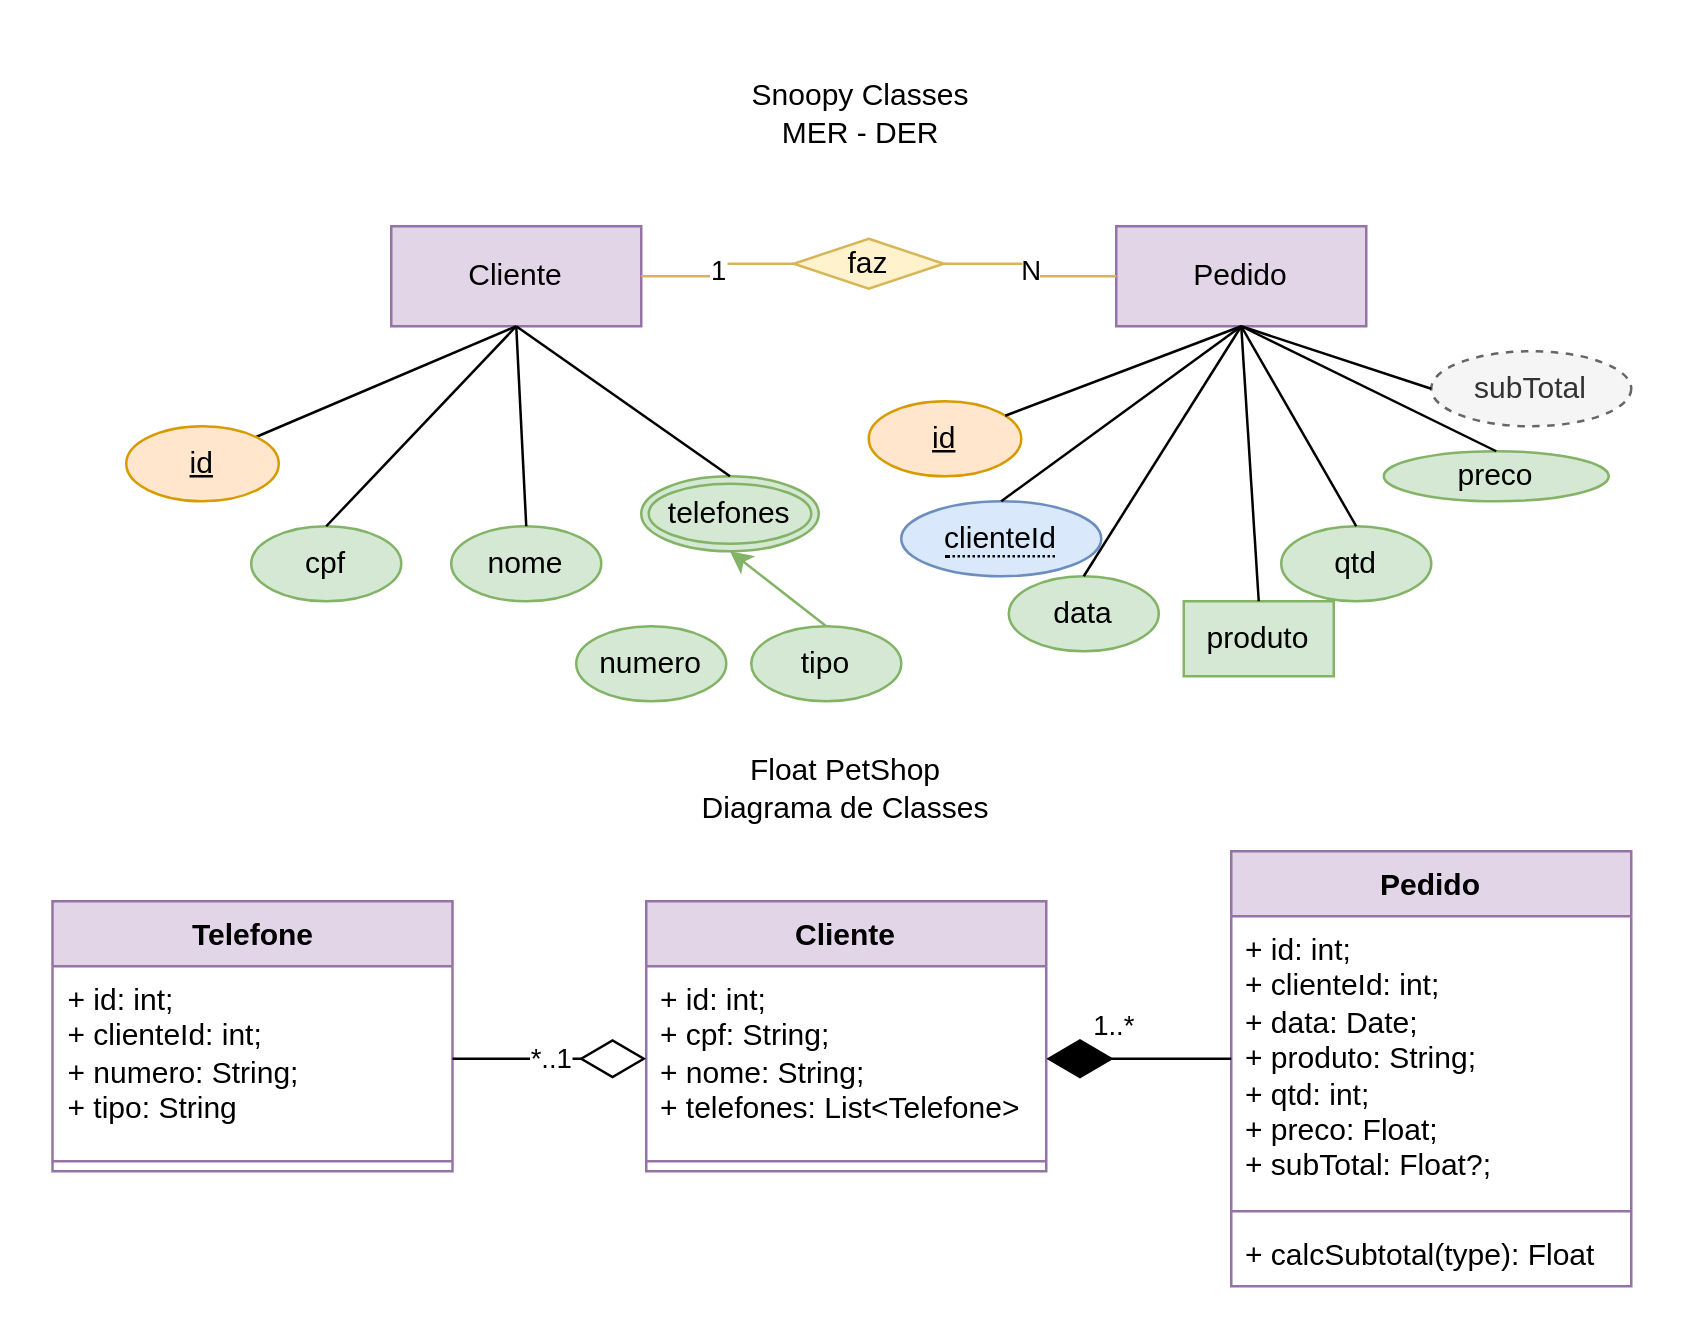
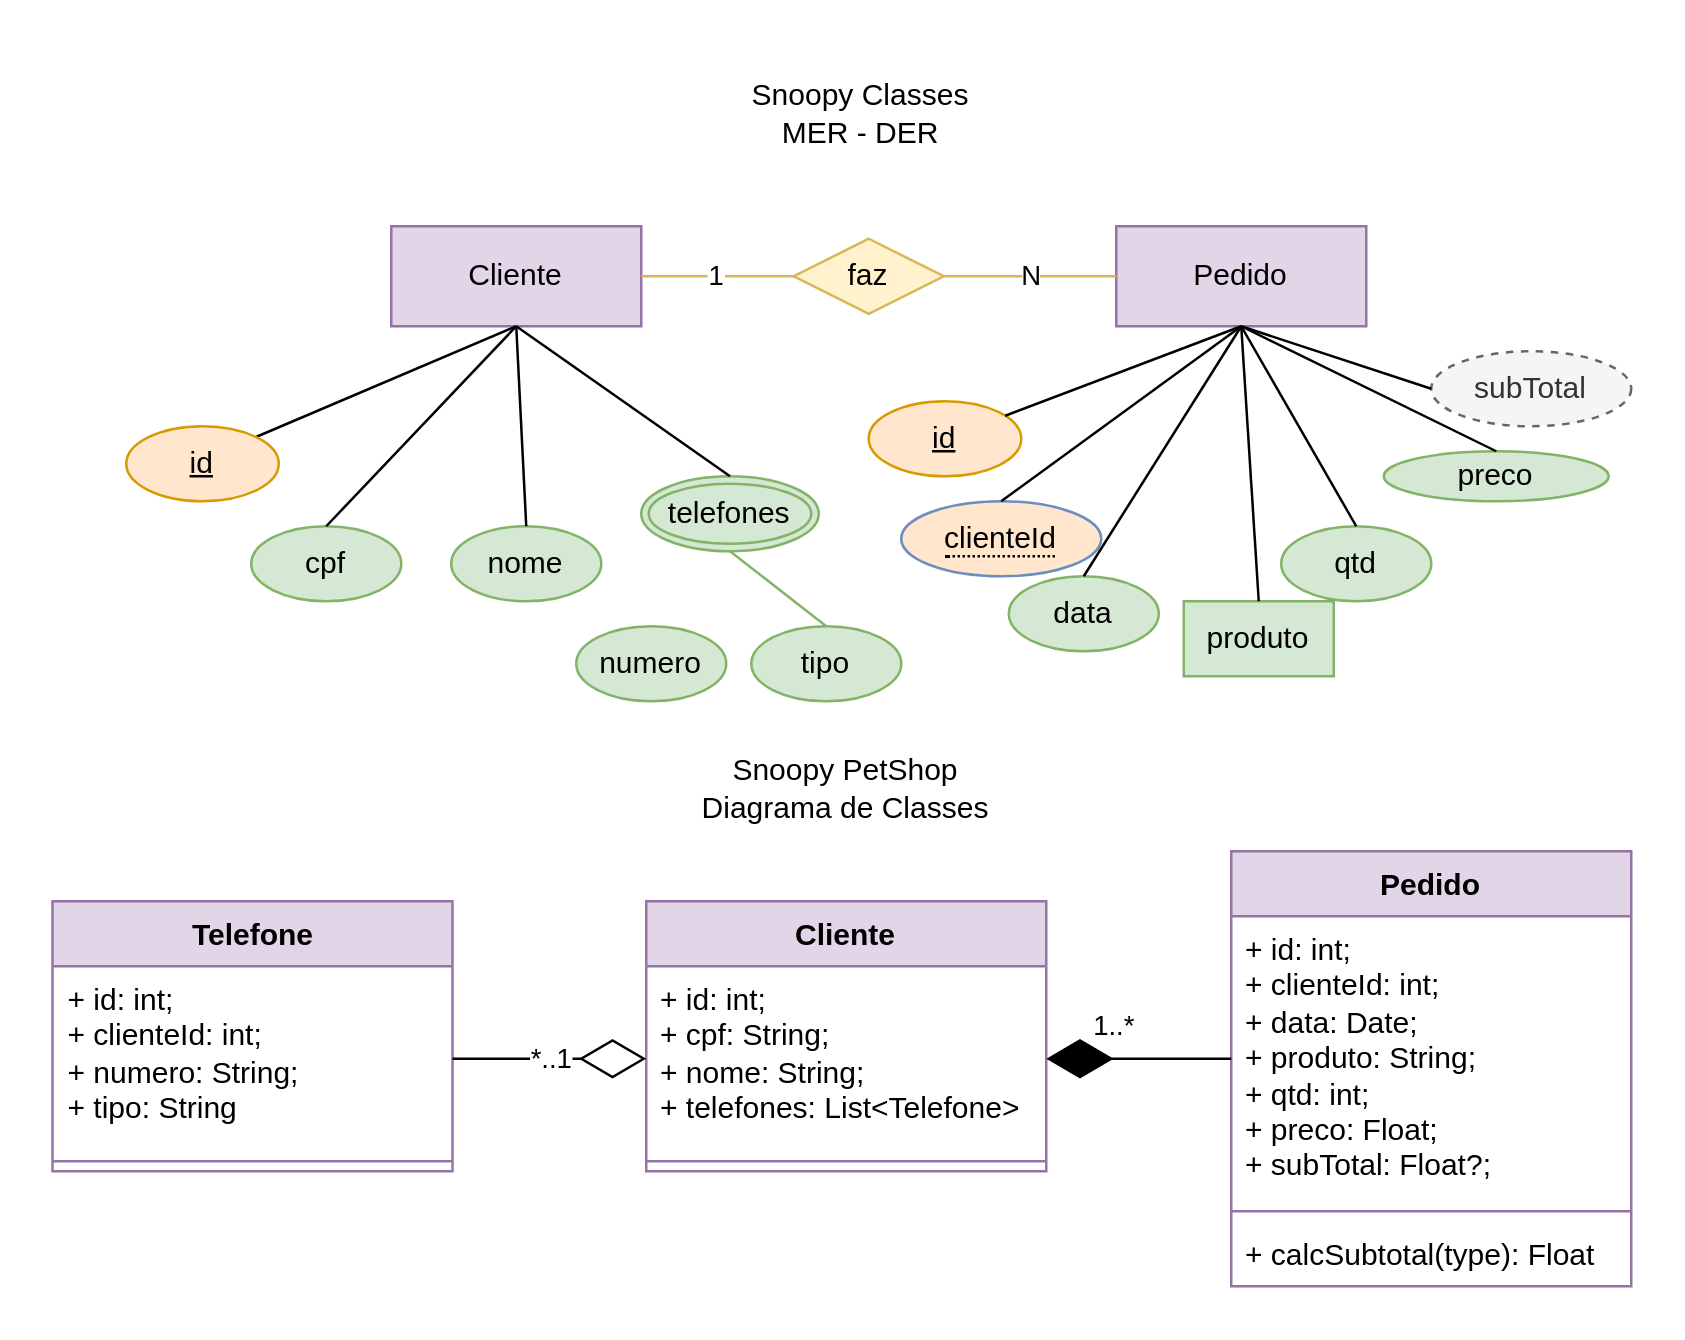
  <mxCell id="0" />
  <mxCell id="1" parent="0" />
  <mxCell id="2" value="Snoopy Classes&lt;div&gt;MER - DER&lt;/div&gt;" style="text;html=1;align=center;verticalAlign=middle;whiteSpace=wrap;rounded=0;" parent="1" vertex="1"><mxGeometry x="279" y="20" width="130" height="50" as="geometry" /></mxCell>
- <mxCell id="3" value="Float PetShop&lt;div&gt;Diagrama de Classes&lt;/div&gt;" style="text;html=1;align=center;verticalAlign=middle;whiteSpace=wrap;rounded=0;" parent="1" vertex="1"><mxGeometry x="273" y="290" width="130" height="50" as="geometry" /></mxCell>
+ <mxCell id="3" value="Snoopy PetShop&lt;div&gt;Diagrama de Classes&lt;/div&gt;" style="text;html=1;align=center;verticalAlign=middle;whiteSpace=wrap;rounded=0;" parent="1" vertex="1"><mxGeometry x="273" y="290" width="130" height="50" as="geometry" /></mxCell>
  <mxCell id="4" value="Cliente" style="whiteSpace=wrap;html=1;align=center;fillColor=#e1d5e7;strokeColor=#9673a6;" parent="1" vertex="1"><mxGeometry x="156" y="90" width="100" height="40" as="geometry" /></mxCell>
  <mxCell id="5" value="Pedido" style="whiteSpace=wrap;html=1;align=center;fillColor=#e1d5e7;strokeColor=#9673a6;" parent="1" vertex="1"><mxGeometry x="446" y="90" width="100" height="40" as="geometry" /></mxCell>
  <mxCell id="6" value="Cliente" style="swimlane;fontStyle=1;align=center;verticalAlign=top;childLayout=stackLayout;horizontal=1;startSize=26;horizontalStack=0;resizeParent=1;resizeParentMax=0;resizeLast=0;collapsible=1;marginBottom=0;whiteSpace=wrap;html=1;fillColor=#e1d5e7;strokeColor=#9673a6;" parent="1" vertex="1"><mxGeometry x="258" y="360" width="160" height="108" as="geometry" /></mxCell>
  <mxCell id="7" value="+ id: int;&lt;div&gt;+ cpf: String;&lt;/div&gt;&lt;div&gt;+ nome: String;&lt;/div&gt;&lt;div&gt;+ telefones: List&amp;lt;Telefone&amp;gt;&lt;/div&gt;" style="text;strokeColor=none;fillColor=none;align=left;verticalAlign=top;spacingLeft=4;spacingRight=4;overflow=hidden;rotatable=0;points=[[0,0.5],[1,0.5]];portConstraint=eastwest;whiteSpace=wrap;html=1;" parent="6" vertex="1"><mxGeometry y="26" width="160" height="74" as="geometry" /></mxCell>
  <mxCell id="8" value="" style="line;strokeWidth=1;fillColor=none;align=left;verticalAlign=middle;spacingTop=-1;spacingLeft=3;spacingRight=3;rotatable=0;labelPosition=right;points=[];portConstraint=eastwest;strokeColor=inherit;" parent="6" vertex="1"><mxGeometry y="100" width="160" height="8" as="geometry" /></mxCell>
  <mxCell id="9" value="Pedido" style="swimlane;fontStyle=1;align=center;verticalAlign=top;childLayout=stackLayout;horizontal=1;startSize=26;horizontalStack=0;resizeParent=1;resizeParentMax=0;resizeLast=0;collapsible=1;marginBottom=0;whiteSpace=wrap;html=1;fillColor=#e1d5e7;strokeColor=#9673a6;" parent="1" vertex="1"><mxGeometry x="492" y="340" width="160" height="174" as="geometry" /></mxCell>
  <mxCell id="10" value="+ id: int;&lt;div&gt;+ clienteId: int;&lt;/div&gt;&lt;div&gt;+ data: Date;&lt;/div&gt;&lt;div&gt;+ produto: String;&lt;/div&gt;&lt;div&gt;+ qtd: int;&lt;/div&gt;&lt;div&gt;+ preco: Float;&lt;/div&gt;&lt;div&gt;+ subTotal: Float?;&lt;/div&gt;&lt;div&gt;&lt;br&gt;&lt;/div&gt;" style="text;strokeColor=none;fillColor=none;align=left;verticalAlign=top;spacingLeft=4;spacingRight=4;overflow=hidden;rotatable=0;points=[[0,0.5],[1,0.5]];portConstraint=eastwest;whiteSpace=wrap;html=1;" parent="9" vertex="1"><mxGeometry y="26" width="160" height="114" as="geometry" /></mxCell>
  <mxCell id="11" value="" style="line;strokeWidth=1;fillColor=none;align=left;verticalAlign=middle;spacingTop=-1;spacingLeft=3;spacingRight=3;rotatable=0;labelPosition=right;points=[];portConstraint=eastwest;strokeColor=inherit;" parent="9" vertex="1"><mxGeometry y="140" width="160" height="8" as="geometry" /></mxCell>
  <mxCell id="12" value="+ calcSubtotal(type): Float" style="text;strokeColor=none;fillColor=none;align=left;verticalAlign=top;spacingLeft=4;spacingRight=4;overflow=hidden;rotatable=0;points=[[0,0.5],[1,0.5]];portConstraint=eastwest;whiteSpace=wrap;html=1;" parent="9" vertex="1"><mxGeometry y="148" width="160" height="26" as="geometry" /></mxCell>
  <mxCell id="13" value="1..*" style="endArrow=diamondThin;endFill=1;endSize=24;html=1;rounded=0;exitX=0;exitY=0.5;exitDx=0;exitDy=0;entryX=1;entryY=0.5;entryDx=0;entryDy=0;" parent="1" source="10" target="7" edge="1"><mxGeometry x="0.261" y="-13" width="160" relative="1" as="geometry"><mxPoint x="289.5" y="260" as="sourcePoint" /><mxPoint x="449.5" y="260" as="targetPoint" /><mxPoint as="offset" /></mxGeometry></mxCell>
  <mxCell id="14" value="1" style="edgeStyle=orthogonalEdgeStyle;rounded=0;orthogonalLoop=1;jettySize=auto;html=1;exitX=0;exitY=0.5;exitDx=0;exitDy=0;entryX=1;entryY=0.5;entryDx=0;entryDy=0;endArrow=none;startFill=0;fillColor=#fff2cc;strokeColor=#d6b656;" parent="1" source="15" target="4" edge="1"><mxGeometry relative="1" as="geometry" /></mxCell>
- <mxCell id="15" value="faz" style="shape=rhombus;perimeter=rhombusPerimeter;whiteSpace=wrap;html=1;align=center;fillColor=#fff2cc;strokeColor=#d6b656;" parent="1" vertex="1"><mxGeometry x="317" y="95" width="60" height="20" as="geometry" /></mxCell>
+ <mxCell id="15" value="faz" style="shape=rhombus;perimeter=rhombusPerimeter;whiteSpace=wrap;html=1;align=center;fillColor=#fff2cc;strokeColor=#d6b656;" parent="1" vertex="1"><mxGeometry x="317" y="95" width="60" height="30" as="geometry" /></mxCell>
  <mxCell id="16" value="N" style="edgeStyle=orthogonalEdgeStyle;rounded=0;orthogonalLoop=1;jettySize=auto;html=1;exitX=1;exitY=0.5;exitDx=0;exitDy=0;entryX=0;entryY=0.5;entryDx=0;entryDy=0;endArrow=none;startFill=0;fillColor=#fff2cc;strokeColor=#d6b656;" parent="1" source="15" target="5" edge="1"><mxGeometry relative="1" as="geometry" /></mxCell>
  <mxCell id="17" value="nome" style="ellipse;whiteSpace=wrap;html=1;align=center;fillColor=#d5e8d4;strokeColor=#82b366;" parent="1" vertex="1"><mxGeometry x="180" y="210" width="60" height="30" as="geometry" /></mxCell>
  <mxCell id="18" style="rounded=0;orthogonalLoop=1;jettySize=auto;html=1;exitX=1;exitY=0;exitDx=0;exitDy=0;entryX=0.5;entryY=1;entryDx=0;entryDy=0;endArrow=none;startFill=0;" parent="1" source="19" target="4" edge="1"><mxGeometry relative="1" as="geometry" /></mxCell>
  <mxCell id="19" value="id" style="ellipse;whiteSpace=wrap;html=1;align=center;fontStyle=4;fillColor=#ffe6cc;strokeColor=#d79b00;" parent="1" vertex="1"><mxGeometry x="50" y="170" width="61" height="30" as="geometry" /></mxCell>
  <mxCell id="20" value="telefones" style="ellipse;shape=doubleEllipse;margin=3;whiteSpace=wrap;html=1;align=center;fillColor=#d5e8d4;strokeColor=#82b366;" parent="1" vertex="1"><mxGeometry x="256" y="190" width="71" height="30" as="geometry" /></mxCell>
  <mxCell id="21" value="cpf" style="ellipse;whiteSpace=wrap;html=1;align=center;fillColor=#d5e8d4;strokeColor=#82b366;" parent="1" vertex="1"><mxGeometry x="100" y="210" width="60" height="30" as="geometry" /></mxCell>
  <mxCell id="22" style="rounded=0;orthogonalLoop=1;jettySize=auto;html=1;exitX=0.5;exitY=0;exitDx=0;exitDy=0;entryX=0.5;entryY=1;entryDx=0;entryDy=0;endArrow=none;startFill=0;" parent="1" source="21" target="4" edge="1"><mxGeometry relative="1" as="geometry" /></mxCell>
  <mxCell id="23" style="rounded=0;orthogonalLoop=1;jettySize=auto;html=1;exitX=0.5;exitY=0;exitDx=0;exitDy=0;entryX=0.5;entryY=1;entryDx=0;entryDy=0;endArrow=none;startFill=0;" parent="1" source="17" target="4" edge="1"><mxGeometry relative="1" as="geometry" /></mxCell>
  <mxCell id="24" style="rounded=0;orthogonalLoop=1;jettySize=auto;html=1;exitX=0.5;exitY=0;exitDx=0;exitDy=0;entryX=0.5;entryY=1;entryDx=0;entryDy=0;endArrow=none;startFill=0;" parent="1" source="20" target="4" edge="1"><mxGeometry relative="1" as="geometry" /></mxCell>
  <mxCell id="25" value="data" style="ellipse;whiteSpace=wrap;html=1;align=center;fillColor=#d5e8d4;strokeColor=#82b366;" parent="1" vertex="1"><mxGeometry x="403" y="230" width="60" height="30" as="geometry" /></mxCell>
  <mxCell id="26" value="id" style="ellipse;whiteSpace=wrap;html=1;align=center;fontStyle=4;fillColor=#ffe6cc;strokeColor=#d79b00;" parent="1" vertex="1"><mxGeometry x="347" y="160" width="61" height="30" as="geometry" /></mxCell>
- <mxCell id="27" value="&lt;span style=&quot;border-bottom: 1px dotted&quot;&gt;clienteId&lt;/span&gt;" style="ellipse;whiteSpace=wrap;html=1;align=center;fillColor=#dae8fc;strokeColor=#6c8ebf;" parent="1" vertex="1"><mxGeometry x="360" y="200" width="80" height="30" as="geometry" /></mxCell>
+ <mxCell id="27" value="&lt;span style=&quot;border-bottom: 1px dotted&quot;&gt;clienteId&lt;/span&gt;" style="ellipse;whiteSpace=wrap;html=1;align=center;fillColor=#ffe6cc;strokeColor=#6c8ebf;" parent="1" vertex="1"><mxGeometry x="360" y="200" width="80" height="30" as="geometry" /></mxCell>
  <mxCell id="28" value="produto" style="whiteSpace=wrap;html=1;align=center;fillColor=#d5e8d4;strokeColor=#82b366;rounded=0;" parent="1" vertex="1"><mxGeometry x="473" y="240" width="60" height="30" as="geometry" /></mxCell>
  <mxCell id="29" value="qtd" style="ellipse;whiteSpace=wrap;html=1;align=center;fillColor=#d5e8d4;strokeColor=#82b366;" parent="1" vertex="1"><mxGeometry x="512" y="210" width="60" height="30" as="geometry" /></mxCell>
  <mxCell id="30" value="preco" style="ellipse;whiteSpace=wrap;html=1;align=center;fillColor=#d5e8d4;strokeColor=#82b366;" parent="1" vertex="1"><mxGeometry x="553" y="180" width="90" height="20" as="geometry" /></mxCell>
  <mxCell id="31" value="subTotal" style="ellipse;whiteSpace=wrap;html=1;align=center;dashed=1;fillColor=#f5f5f5;strokeColor=#666666;fontColor=#333333;" parent="1" vertex="1"><mxGeometry x="572" y="140" width="80" height="30" as="geometry" /></mxCell>
  <mxCell id="32" style="rounded=0;orthogonalLoop=1;jettySize=auto;html=1;entryX=0.5;entryY=1;entryDx=0;entryDy=0;endArrow=none;startFill=0;" parent="1" source="26" target="5" edge="1"><mxGeometry relative="1" as="geometry" /></mxCell>
  <mxCell id="33" style="rounded=0;orthogonalLoop=1;jettySize=auto;html=1;entryX=0.5;entryY=1;entryDx=0;entryDy=0;endArrow=none;startFill=0;exitX=0.5;exitY=0;exitDx=0;exitDy=0;" parent="1" source="27" target="5" edge="1"><mxGeometry relative="1" as="geometry" /></mxCell>
  <mxCell id="34" style="rounded=0;orthogonalLoop=1;jettySize=auto;html=1;entryX=0.5;entryY=1;entryDx=0;entryDy=0;endArrow=none;startFill=0;exitX=0.5;exitY=0;exitDx=0;exitDy=0;" parent="1" source="25" target="5" edge="1"><mxGeometry relative="1" as="geometry" /></mxCell>
  <mxCell id="35" style="rounded=0;orthogonalLoop=1;jettySize=auto;html=1;entryX=0.5;entryY=1;entryDx=0;entryDy=0;endArrow=none;startFill=0;exitX=0.5;exitY=0;exitDx=0;exitDy=0;" parent="1" source="28" target="5" edge="1"><mxGeometry relative="1" as="geometry" /></mxCell>
  <mxCell id="36" style="rounded=0;orthogonalLoop=1;jettySize=auto;html=1;entryX=0.5;entryY=1;entryDx=0;entryDy=0;endArrow=none;startFill=0;exitX=0.5;exitY=0;exitDx=0;exitDy=0;" parent="1" source="29" target="5" edge="1"><mxGeometry relative="1" as="geometry" /></mxCell>
  <mxCell id="37" style="rounded=0;orthogonalLoop=1;jettySize=auto;html=1;entryX=0.5;entryY=1;entryDx=0;entryDy=0;endArrow=none;startFill=0;exitX=0.5;exitY=0;exitDx=0;exitDy=0;" parent="1" source="30" target="5" edge="1"><mxGeometry relative="1" as="geometry" /></mxCell>
  <mxCell id="38" style="rounded=0;orthogonalLoop=1;jettySize=auto;html=1;entryX=0.5;entryY=1;entryDx=0;entryDy=0;endArrow=none;startFill=0;exitX=0;exitY=0.5;exitDx=0;exitDy=0;" parent="1" source="31" target="5" edge="1"><mxGeometry relative="1" as="geometry" /></mxCell>
  <mxCell id="39" value="Telefone" style="swimlane;fontStyle=1;align=center;verticalAlign=top;childLayout=stackLayout;horizontal=1;startSize=26;horizontalStack=0;resizeParent=1;resizeParentMax=0;resizeLast=0;collapsible=1;marginBottom=0;whiteSpace=wrap;html=1;fillColor=#e1d5e7;strokeColor=#9673a6;" parent="1" vertex="1"><mxGeometry x="20.5" y="360" width="160" height="108" as="geometry" /></mxCell>
  <mxCell id="40" value="+ id: int;&lt;div&gt;+ clienteId: int;&lt;/div&gt;&lt;div&gt;+ numero: String;&lt;/div&gt;&lt;div&gt;+ tipo: String&lt;/div&gt;" style="text;strokeColor=none;fillColor=none;align=left;verticalAlign=top;spacingLeft=4;spacingRight=4;overflow=hidden;rotatable=0;points=[[0,0.5],[1,0.5]];portConstraint=eastwest;whiteSpace=wrap;html=1;" parent="39" vertex="1"><mxGeometry y="26" width="160" height="74" as="geometry" /></mxCell>
  <mxCell id="41" value="" style="line;strokeWidth=1;fillColor=none;align=left;verticalAlign=middle;spacingTop=-1;spacingLeft=3;spacingRight=3;rotatable=0;labelPosition=right;points=[];portConstraint=eastwest;strokeColor=inherit;" parent="39" vertex="1"><mxGeometry y="100" width="160" height="8" as="geometry" /></mxCell>
  <mxCell id="42" value="numero" style="ellipse;whiteSpace=wrap;html=1;align=center;fillColor=#d5e8d4;strokeColor=#82b366;" parent="1" vertex="1"><mxGeometry x="230" y="250" width="60" height="30" as="geometry" /></mxCell>
  <mxCell id="43" value="tipo" style="ellipse;whiteSpace=wrap;html=1;align=center;fillColor=#d5e8d4;strokeColor=#82b366;" parent="1" vertex="1"><mxGeometry x="300" y="250" width="60" height="30" as="geometry" /></mxCell>
- <mxCell id="44" style="rounded=0;orthogonalLoop=1;jettySize=auto;html=1;exitX=0.5;exitY=0;exitDx=0;exitDy=0;entryX=0.5;entryY=1;entryDx=0;entryDy=0;endArrow=classic;startFill=0;fillColor=#d5e8d4;strokeColor=#82b366;" parent="1" source="43" target="20" edge="1"><mxGeometry relative="1" as="geometry" /></mxCell>
+ <mxCell id="44" style="rounded=0;orthogonalLoop=1;jettySize=auto;html=1;exitX=0.5;exitY=0;exitDx=0;exitDy=0;entryX=0.5;entryY=1;entryDx=0;entryDy=0;endArrow=none;startFill=0;fillColor=#d5e8d4;strokeColor=#82b366;" parent="1" source="43" target="20" edge="1"><mxGeometry relative="1" as="geometry" /></mxCell>
  <mxCell id="45" value="*..1" style="endArrow=diamondThin;endFill=0;endSize=24;html=1;rounded=0;exitX=1;exitY=0.5;exitDx=0;exitDy=0;entryX=0;entryY=0.5;entryDx=0;entryDy=0;" edge="1" parent="1" source="40" target="7"><mxGeometry width="160" relative="1" as="geometry"><mxPoint x="200" y="420" as="sourcePoint" /><mxPoint x="360" y="420" as="targetPoint" /></mxGeometry></mxCell>
